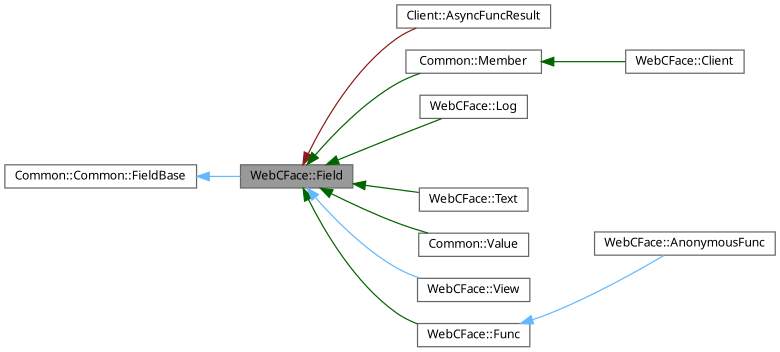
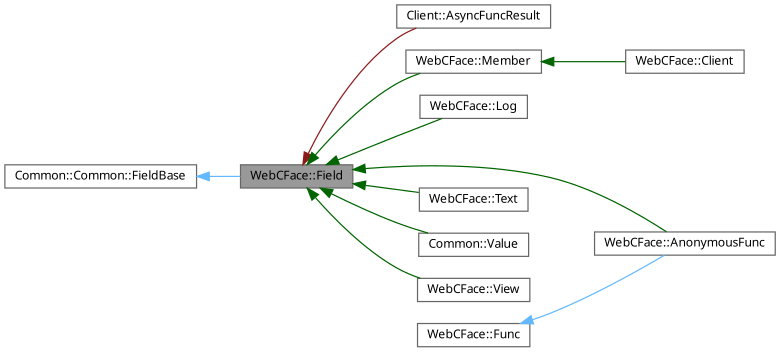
  digraph {
    fontname="Noto Sans"
    rankdir=LR
    node [color=gray40 fillcolor=white fontname="Noto Sans" fontsize=10 shape=box style=filled]
    edge [color=darkgreen dir=back fontname="Noto Sans" fontsize=10 labelfontname=Helvetica labelfontsize=10 style=solid]
    n1 [fillcolor=grey60 fontcolor=black height=0.2 label="WebCFace::Field" width=0.4]
    n2 [height=0.2 label="Client::AsyncFuncResult" width=0.4]
    n3 [height=0.2 label="WebCFace::Func" width=0.4]
    n4 [height=0.2 label="WebCFace::Log" width=0.4]
-   n5 [height=0.2 label="Common::Member" width=0.4]
+   n5 [height=0.2 label="WebCFace::Member" width=0.4]
    n6 [height=0.2 label="WebCFace::Text" width=0.4]
    n7 [height=0.2 label="Common::Value" width=0.4]
    n8 [height=0.2 label="WebCFace::View" width=0.4]
    n9 [height=0.2 label="WebCFace::AnonymousFunc" width=0.4]
    n10 [height=0.2 label="WebCFace::Client" width=0.4]
    n11 [height=0.2 label="Common::Common::FieldBase" width=0.4]
    n1 -> n2 [color=firebrick4]
-   n1 -> n3
+   n1 -> n9
    n1 -> n4
    n1 -> n5
    n1 -> n6
    n1 -> n7
-   n1 -> n8 [color=steelblue1]
+   n1 -> n8
    n3 -> n9 [color=steelblue1]
    n5 -> n10
    n11 -> n1 [color=steelblue1]
  }
